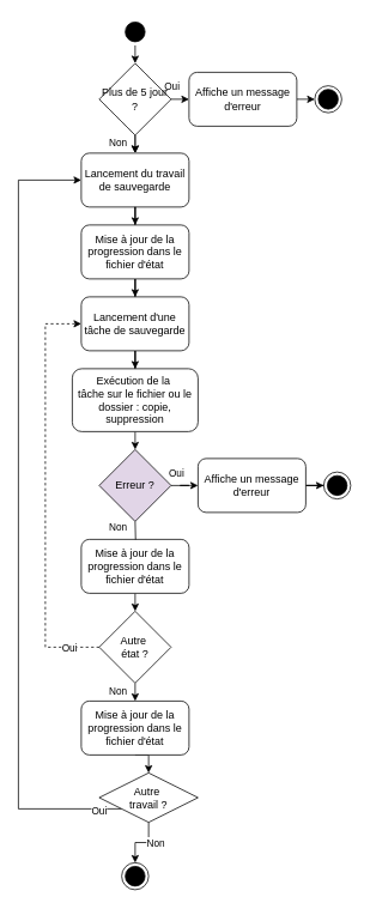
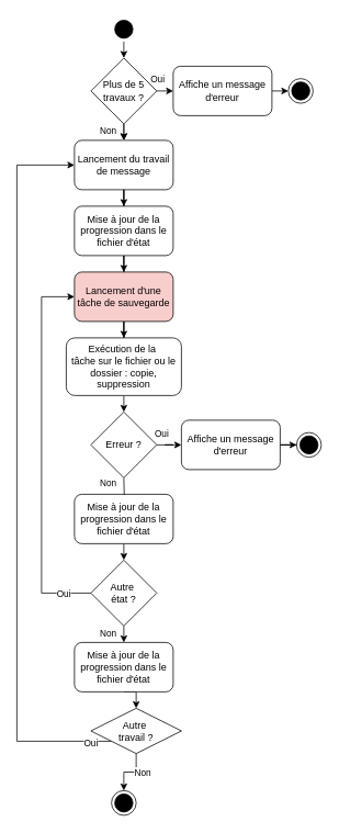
  <mxCell id="0" />
  <mxCell id="1" parent="0" />
  <mxCell id="2" value="" style="ellipse;html=1;shape=endState;fillColor=#000000;strokeColor=#000000;" vertex="1" parent="1"><mxGeometry x="135" y="960" width="30" height="30" as="geometry" /></mxCell>
  <mxCell id="3" style="edgeStyle=orthogonalEdgeStyle;rounded=0;orthogonalLoop=1;jettySize=auto;html=1;exitX=0.5;exitY=1;exitDx=0;exitDy=0;entryX=0.5;entryY=0;entryDx=0;entryDy=0;" edge="1" parent="1" target="7" source="40"><mxGeometry relative="1" as="geometry"><mxPoint x="150" y="200" as="targetPoint" /></mxGeometry></mxCell>
  <mxCell id="4" value="Non" style="edgeLabel;html=1;align=center;verticalAlign=middle;resizable=0;points=[];" connectable="0" vertex="1" parent="3"><mxGeometry x="-0.167" y="3" relative="1" as="geometry"><mxPoint x="-23" as="offset" /></mxGeometry></mxCell>
  <mxCell id="5" value="" style="ellipse;html=1;shape=startState;fillColor=#000000;strokeColor=#000000;" vertex="1" parent="1"><mxGeometry x="135" y="20" width="30" height="30" as="geometry" /></mxCell>
  <mxCell id="6" style="edgeStyle=orthogonalEdgeStyle;rounded=0;orthogonalLoop=1;jettySize=auto;html=1;exitX=0.5;exitY=1;exitDx=0;exitDy=0;" edge="1" parent="1" source="17" target="9"><mxGeometry relative="1" as="geometry"><mxPoint x="149.714" y="300" as="targetPoint" /></mxGeometry></mxCell>
- <mxCell id="7" value="Lancement du travail de sauvegarde" style="rounded=1;whiteSpace=wrap;html=1;" vertex="1" parent="1"><mxGeometry x="90" y="170" width="120" height="60" as="geometry" /></mxCell>
+ <mxCell id="7" value="Lancement du travail de message" style="rounded=1;whiteSpace=wrap;html=1;" vertex="1" parent="1"><mxGeometry x="90" y="170" width="120" height="60" as="geometry" /></mxCell>
  <mxCell id="8" style="edgeStyle=orthogonalEdgeStyle;rounded=0;orthogonalLoop=1;jettySize=auto;html=1;entryX=0.5;entryY=0;entryDx=0;entryDy=0;" edge="1" parent="1" source="9" target="13"><mxGeometry relative="1" as="geometry" /></mxCell>
- <mxCell id="9" value="Lancement d'une tâche de sauvegarde" style="rounded=1;whiteSpace=wrap;html=1;" vertex="1" parent="1"><mxGeometry x="90" y="330" width="120" height="60" as="geometry" /></mxCell>
+ <mxCell id="9" value="Lancement d'une tâche de sauvegarde" style="rounded=1;whiteSpace=wrap;html=1;fillColor=#f8cecc;" vertex="1" parent="1"><mxGeometry x="90" y="330" width="120" height="60" as="geometry" /></mxCell>
  <mxCell id="10" style="edgeStyle=orthogonalEdgeStyle;rounded=0;orthogonalLoop=1;jettySize=auto;html=1;exitX=0.5;exitY=1;exitDx=0;exitDy=0;" edge="1" parent="1" target="15"><mxGeometry relative="1" as="geometry"><mxPoint x="150" y="580" as="sourcePoint" /></mxGeometry></mxCell>
  <mxCell id="11" value="Non" style="edgeLabel;html=1;align=center;verticalAlign=middle;resizable=0;points=[];" connectable="0" vertex="1" parent="10"><mxGeometry x="-0.357" relative="1" as="geometry"><mxPoint x="-20" as="offset" /></mxGeometry></mxCell>
  <mxCell id="12" style="edgeStyle=orthogonalEdgeStyle;rounded=0;orthogonalLoop=1;jettySize=auto;html=1;exitX=0.5;exitY=1;exitDx=0;exitDy=0;entryX=0.5;entryY=0;entryDx=0;entryDy=0;" edge="1" parent="1" source="13" target="31"><mxGeometry relative="1" as="geometry" /></mxCell>
  <mxCell id="13" value="Exécution de la&amp;nbsp;&lt;div&gt;tâche sur le fichier ou le dossier : copie, suppression&lt;/div&gt;" style="rounded=1;whiteSpace=wrap;html=1;" vertex="1" parent="1"><mxGeometry x="80" y="410" width="140" height="70" as="geometry" /></mxCell>
  <mxCell id="14" style="edgeStyle=orthogonalEdgeStyle;rounded=0;orthogonalLoop=1;jettySize=auto;html=1;exitX=0.5;exitY=1;exitDx=0;exitDy=0;entryX=0.5;entryY=0;entryDx=0;entryDy=0;" edge="1" parent="1" source="15" target="22"><mxGeometry relative="1" as="geometry" /></mxCell>
  <mxCell id="15" value="Mise à jour de la progression dans le fichier d'état" style="rounded=1;whiteSpace=wrap;html=1;" vertex="1" parent="1"><mxGeometry x="90" y="600" width="120" height="60" as="geometry" /></mxCell>
  <mxCell id="16" value="" style="edgeStyle=orthogonalEdgeStyle;rounded=0;orthogonalLoop=1;jettySize=auto;html=1;exitX=0.5;exitY=1;exitDx=0;exitDy=0;" edge="1" parent="1" source="7" target="17"><mxGeometry relative="1" as="geometry"><mxPoint x="150" y="590" as="targetPoint" /><mxPoint x="150" y="260" as="sourcePoint" /></mxGeometry></mxCell>
  <mxCell id="17" value="Mise à jour de la progression dans le fichier d'état" style="rounded=1;whiteSpace=wrap;html=1;" vertex="1" parent="1"><mxGeometry x="90" y="250" width="120" height="60" as="geometry" /></mxCell>
- <mxCell id="18" style="edgeStyle=orthogonalEdgeStyle;rounded=0;orthogonalLoop=1;jettySize=auto;html=1;exitX=0;exitY=0.5;exitDx=0;exitDy=0;entryX=0;entryY=0.5;entryDx=0;entryDy=0;dashed=1;" edge="1" parent="1" source="22" target="9"><mxGeometry relative="1" as="geometry"><Array as="points"><mxPoint x="50" y="720" /><mxPoint x="50" y="360" /></Array></mxGeometry></mxCell>
+ <mxCell id="18" style="edgeStyle=orthogonalEdgeStyle;rounded=0;orthogonalLoop=1;jettySize=auto;html=1;exitX=0;exitY=0.5;exitDx=0;exitDy=0;entryX=0;entryY=0.5;entryDx=0;entryDy=0;" edge="1" parent="1" source="22" target="9"><mxGeometry relative="1" as="geometry"><Array as="points"><mxPoint x="50" y="720" /><mxPoint x="50" y="360" /></Array></mxGeometry></mxCell>
  <mxCell id="19" value="Oui" style="edgeLabel;html=1;align=center;verticalAlign=middle;resizable=0;points=[];" connectable="0" vertex="1" parent="18"><mxGeometry x="-0.796" y="-2" relative="1" as="geometry"><mxPoint x="13" y="2" as="offset" /></mxGeometry></mxCell>
  <mxCell id="20" style="edgeStyle=orthogonalEdgeStyle;rounded=0;orthogonalLoop=1;jettySize=auto;html=1;exitX=0.5;exitY=1;exitDx=0;exitDy=0;entryX=0.5;entryY=0;entryDx=0;entryDy=0;" edge="1" parent="1" source="22" target="29"><mxGeometry relative="1" as="geometry" /></mxCell>
  <mxCell id="21" value="Non" style="edgeLabel;html=1;align=center;verticalAlign=middle;resizable=0;points=[];" connectable="0" vertex="1" parent="20"><mxGeometry x="-0.226" relative="1" as="geometry"><mxPoint x="-20" as="offset" /></mxGeometry></mxCell>
  <mxCell id="22" value="Autre&amp;nbsp;&lt;div&gt;état ?&lt;/div&gt;" style="rhombus;whiteSpace=wrap;html=1;" vertex="1" parent="1"><mxGeometry x="110" y="680" width="80" height="80" as="geometry" /></mxCell>
  <mxCell id="23" style="edgeStyle=orthogonalEdgeStyle;rounded=0;orthogonalLoop=1;jettySize=auto;html=1;" edge="1" parent="1" source="27" target="7"><mxGeometry relative="1" as="geometry"><Array as="points"><mxPoint x="20" y="900" /><mxPoint x="20" y="200" /></Array></mxGeometry></mxCell>
  <mxCell id="24" value="Oui" style="edgeLabel;html=1;align=center;verticalAlign=middle;resizable=0;points=[];" connectable="0" vertex="1" parent="23"><mxGeometry x="-0.941" y="2" relative="1" as="geometry"><mxPoint as="offset" /></mxGeometry></mxCell>
  <mxCell id="25" style="edgeStyle=orthogonalEdgeStyle;rounded=0;orthogonalLoop=1;jettySize=auto;html=1;exitX=0.5;exitY=1;exitDx=0;exitDy=0;entryX=0.5;entryY=0;entryDx=0;entryDy=0;" edge="1" parent="1" source="27" target="2"><mxGeometry relative="1" as="geometry" /></mxCell>
  <mxCell id="26" value="Non" style="edgeLabel;html=1;align=center;verticalAlign=middle;resizable=0;points=[];" connectable="0" vertex="1" parent="25"><mxGeometry x="0.007" relative="1" as="geometry"><mxPoint x="15" as="offset" /></mxGeometry></mxCell>
  <mxCell id="27" value="Autre&amp;nbsp;&lt;div&gt;travail ?&lt;/div&gt;" style="rhombus;whiteSpace=wrap;html=1;" vertex="1" parent="1"><mxGeometry x="110" y="860" width="110" height="55" as="geometry" /></mxCell>
  <mxCell id="28" style="edgeStyle=orthogonalEdgeStyle;rounded=0;orthogonalLoop=1;jettySize=auto;html=1;exitX=0.5;exitY=1;exitDx=0;exitDy=0;entryX=0.5;entryY=0;entryDx=0;entryDy=0;" edge="1" parent="1" source="29" target="27"><mxGeometry relative="1" as="geometry" /></mxCell>
  <mxCell id="29" value="Mise à jour de la progression dans le fichier d'état" style="rounded=1;whiteSpace=wrap;html=1;" vertex="1" parent="1"><mxGeometry x="90" y="780" width="120" height="60" as="geometry" /></mxCell>
  <mxCell id="30" style="edgeStyle=orthogonalEdgeStyle;rounded=0;orthogonalLoop=1;jettySize=auto;html=1;exitX=1;exitY=0.5;exitDx=0;exitDy=0;" edge="1" parent="1" source="35" target="32"><mxGeometry relative="1" as="geometry" /></mxCell>
- <mxCell id="31" value="Erreur ?" style="rhombus;whiteSpace=wrap;html=1;fillColor=#e1d5e7;" vertex="1" parent="1"><mxGeometry x="110" y="500" width="80" height="80" as="geometry" /></mxCell>
+ <mxCell id="31" value="Erreur ?" style="rhombus;whiteSpace=wrap;html=1;" vertex="1" parent="1"><mxGeometry x="110" y="500" width="80" height="80" as="geometry" /></mxCell>
  <mxCell id="32" value="" style="ellipse;html=1;shape=endState;fillColor=#000000;strokeColor=#000000;" vertex="1" parent="1"><mxGeometry x="360" y="525" width="30" height="30" as="geometry" /></mxCell>
  <mxCell id="33" value="" style="edgeStyle=orthogonalEdgeStyle;rounded=0;orthogonalLoop=1;jettySize=auto;html=1;exitX=1;exitY=0.5;exitDx=0;exitDy=0;" edge="1" parent="1" source="31" target="35"><mxGeometry relative="1" as="geometry"><mxPoint x="190" y="540" as="sourcePoint" /><mxPoint x="360" y="540" as="targetPoint" /></mxGeometry></mxCell>
  <mxCell id="34" value="Oui" style="edgeLabel;html=1;align=center;verticalAlign=middle;resizable=0;points=[];" connectable="0" vertex="1" parent="33"><mxGeometry x="-0.817" y="-1" relative="1" as="geometry"><mxPoint y="-16" as="offset" /></mxGeometry></mxCell>
  <mxCell id="35" value="Affiche un message d'erreur" style="rounded=1;whiteSpace=wrap;html=1;" vertex="1" parent="1"><mxGeometry x="220" y="510" width="120" height="60" as="geometry" /></mxCell>
  <mxCell id="36" value="" style="edgeStyle=orthogonalEdgeStyle;rounded=0;orthogonalLoop=1;jettySize=auto;html=1;exitX=0.5;exitY=1;exitDx=0;exitDy=0;entryX=0.5;entryY=0;entryDx=0;entryDy=0;" edge="1" parent="1" source="5" target="40"><mxGeometry relative="1" as="geometry"><mxPoint x="150" y="170" as="targetPoint" /><mxPoint x="150" y="0" as="sourcePoint" /></mxGeometry></mxCell>
  <mxCell id="37" style="edgeStyle=orthogonalEdgeStyle;rounded=0;orthogonalLoop=1;jettySize=auto;html=1;exitX=1;exitY=0.5;exitDx=0;exitDy=0;entryX=0;entryY=0.5;entryDx=0;entryDy=0;" edge="1" parent="1" source="40" target="43"><mxGeometry relative="1" as="geometry" /></mxCell>
  <mxCell id="38" value="Oui" style="edgeLabel;html=1;align=center;verticalAlign=middle;resizable=0;points=[];" connectable="0" vertex="1" parent="37"><mxGeometry x="-0.025" y="3" relative="1" as="geometry"><mxPoint x="-10" y="-12" as="offset" /></mxGeometry></mxCell>
  <mxCell id="39" style="edgeStyle=orthogonalEdgeStyle;rounded=0;orthogonalLoop=1;jettySize=auto;html=1;exitX=0.5;exitY=1;exitDx=0;exitDy=0;entryX=0.5;entryY=0;entryDx=0;entryDy=0;" edge="1" parent="1" source="40" target="7"><mxGeometry relative="1" as="geometry" /></mxCell>
- <mxCell id="40" value="Plus de 5 jour ?" style="rhombus;whiteSpace=wrap;html=1;" vertex="1" parent="1"><mxGeometry x="110" y="70" width="80" height="80" as="geometry" /></mxCell>
+ <mxCell id="40" value="Plus de 5 travaux ?" style="rhombus;whiteSpace=wrap;html=1;" vertex="1" parent="1"><mxGeometry x="110" y="70" width="80" height="80" as="geometry" /></mxCell>
  <mxCell id="41" value="" style="ellipse;html=1;shape=endState;fillColor=#000000;strokeColor=#000000;" vertex="1" parent="1"><mxGeometry x="350" y="95" width="30" height="30" as="geometry" /></mxCell>
  <mxCell id="42" style="edgeStyle=orthogonalEdgeStyle;rounded=0;orthogonalLoop=1;jettySize=auto;html=1;exitX=1;exitY=0.5;exitDx=0;exitDy=0;entryX=0;entryY=0.5;entryDx=0;entryDy=0;" edge="1" parent="1" source="43" target="41"><mxGeometry relative="1" as="geometry" /></mxCell>
  <mxCell id="43" value="Affiche un message d'erreur" style="rounded=1;whiteSpace=wrap;html=1;" vertex="1" parent="1"><mxGeometry x="210" y="80" width="120" height="60" as="geometry" /></mxCell>
